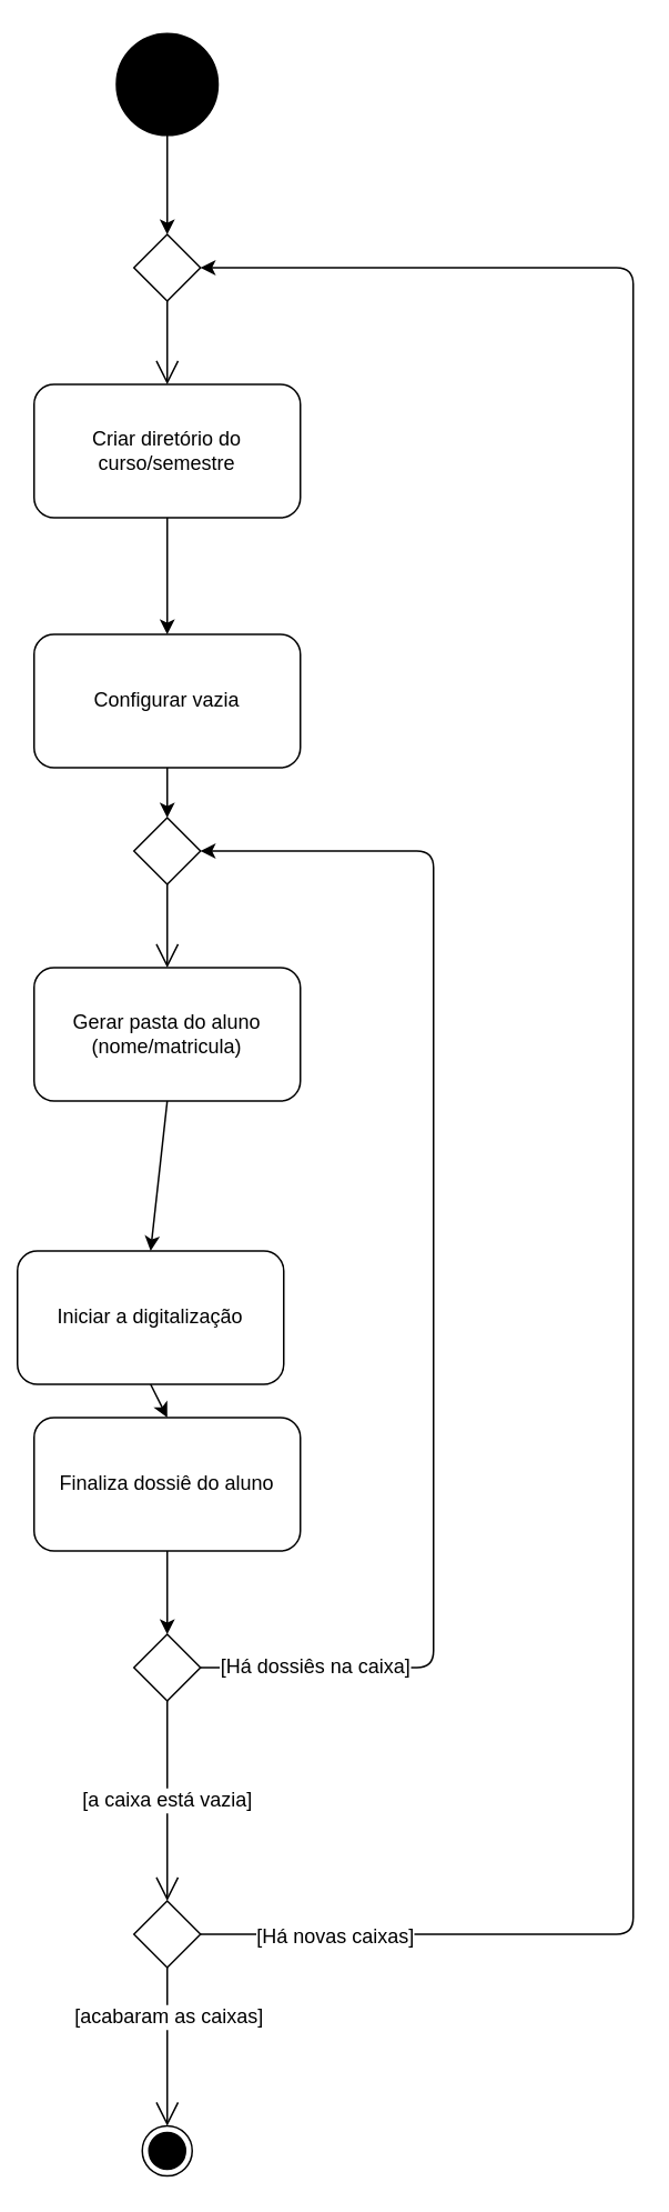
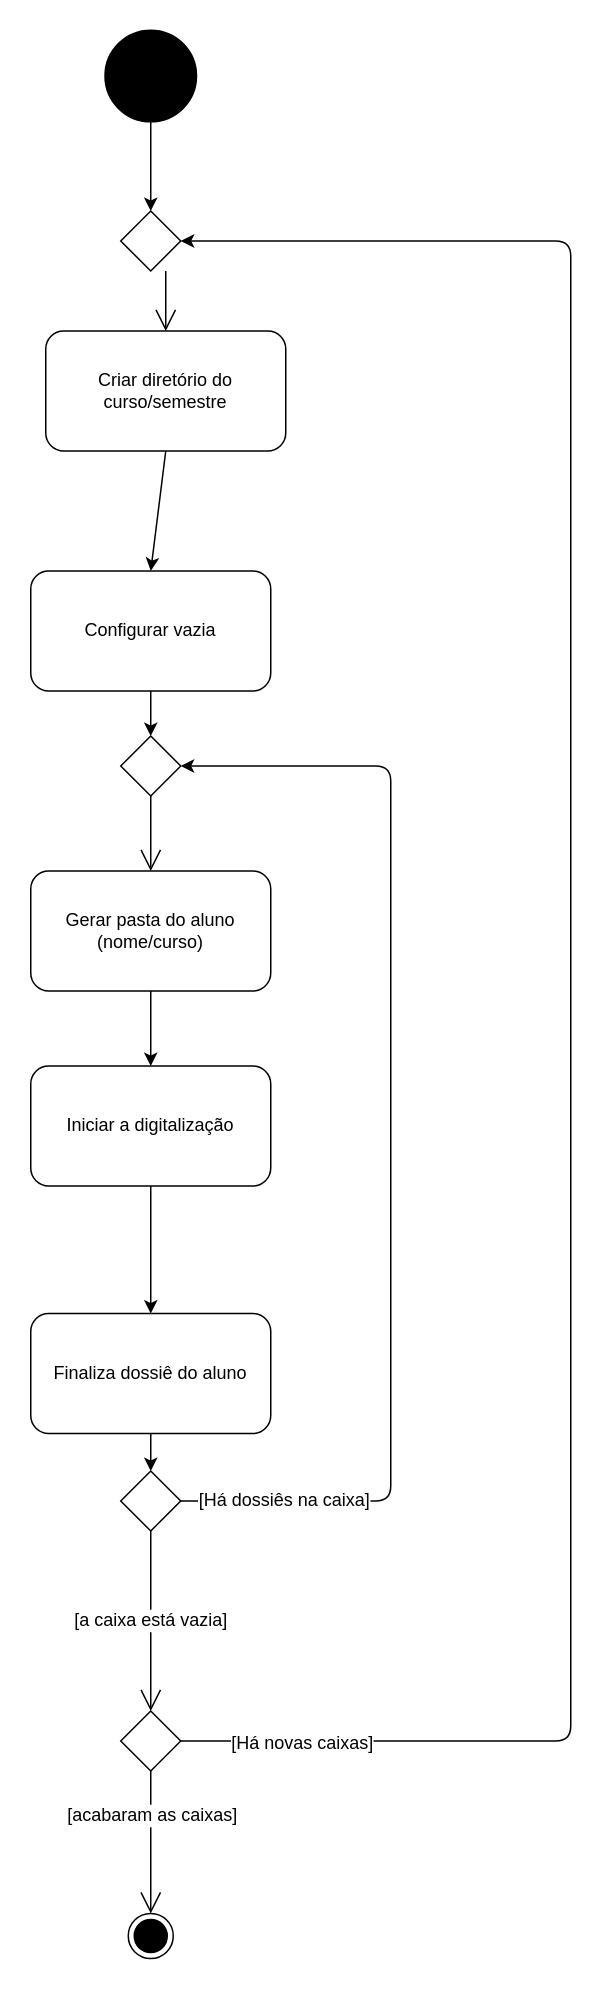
  <mxCell id="0" />
  <mxCell id="1" parent="0" />
  <mxCell id="2" value="" style="strokeWidth=2;html=1;shape=mxgraph.flowchart.start_2;whiteSpace=wrap;fillColor=#000000;" parent="1" vertex="1"><mxGeometry x="70" y="20" width="60" height="60" as="geometry" /></mxCell>
  <mxCell id="3" value="" style="endArrow=classic;html=1;exitX=0.5;exitY=1;exitDx=0;exitDy=0;exitPerimeter=0;entryX=0.5;entryY=0;entryDx=0;entryDy=0;" parent="1" source="2" target="5" edge="1"><mxGeometry width="50" height="50" relative="1" as="geometry"><mxPoint x="100" y="90" as="sourcePoint" /><mxPoint x="100" y="130" as="targetPoint" /></mxGeometry></mxCell>
- <mxCell id="4" value="Criar diretório do curso/semestre" style="shape=rect;html=1;rounded=1;whiteSpace=wrap;align=center;fillColor=#FFFFFF;" parent="1" vertex="1"><mxGeometry x="20" y="230" width="160" height="80" as="geometry" /></mxCell>
+ <mxCell id="4" value="Criar diretório do curso/semestre" style="shape=rect;html=1;rounded=1;whiteSpace=wrap;align=center;fillColor=#FFFFFF;" parent="1" vertex="1"><mxGeometry x="30" y="220" width="160" height="80" as="geometry" /></mxCell>
  <mxCell id="5" value="" style="shape=rhombus;html=1;verticalLabelPosition=top;verticalAlignment=bottom;fillColor=#FFFFFF;" parent="1" vertex="1"><mxGeometry x="80" y="140" width="40" height="40" as="geometry" /></mxCell>
  <mxCell id="6" value="" style="edgeStyle=elbowEdgeStyle;html=1;elbow=horizontal;align=right;verticalAlign=bottom;rounded=0;labelBackgroundColor=none;endArrow=open;endSize=12;entryX=0.5;entryY=0;entryDx=0;entryDy=0;entryPerimeter=0;" parent="1" source="5" target="4" edge="1"><mxGeometry relative="1" as="geometry"><mxPoint x="100" y="220" as="targetPoint" /></mxGeometry></mxCell>
  <mxCell id="7" value="Configurar vazia" style="shape=rect;html=1;rounded=1;whiteSpace=wrap;align=center;fillColor=#FFFFFF;" parent="1" vertex="1"><mxGeometry x="20" y="380" width="160" height="80" as="geometry" /></mxCell>
- <mxCell id="8" value="Gerar pasta do aluno (nome/matricula)" style="shape=rect;html=1;rounded=1;whiteSpace=wrap;align=center;fillColor=#FFFFFF;" parent="1" vertex="1"><mxGeometry x="20" y="580" width="160" height="80" as="geometry" /></mxCell>
- <mxCell id="9" value="Iniciar a digitalização" style="shape=rect;html=1;rounded=1;whiteSpace=wrap;align=center;fillColor=#FFFFFF;" parent="1" vertex="1"><mxGeometry x="10" y="750" width="160" height="80" as="geometry" /></mxCell>
- <mxCell id="10" value="Finaliza dossiê do aluno" style="shape=rect;html=1;rounded=1;whiteSpace=wrap;align=center;fillColor=#FFFFFF;" parent="1" vertex="1"><mxGeometry x="20" y="850" width="160" height="80" as="geometry" /></mxCell>
+ <mxCell id="8" value="Gerar pasta do aluno (nome/curso)" style="shape=rect;html=1;rounded=1;whiteSpace=wrap;align=center;fillColor=#FFFFFF;" parent="1" vertex="1"><mxGeometry x="20" y="580" width="160" height="80" as="geometry" /></mxCell>
+ <mxCell id="9" value="Iniciar a digitalização" style="shape=rect;html=1;rounded=1;whiteSpace=wrap;align=center;fillColor=#FFFFFF;" parent="1" vertex="1"><mxGeometry x="20" y="710" width="160" height="80" as="geometry" /></mxCell>
+ <mxCell id="10" value="Finaliza dossiê do aluno" style="shape=rect;html=1;rounded=1;whiteSpace=wrap;align=center;fillColor=#FFFFFF;" parent="1" vertex="1"><mxGeometry x="20" y="875" width="160" height="80" as="geometry" /></mxCell>
  <mxCell id="11" value="" style="shape=rhombus;html=1;verticalLabelPosition=top;verticalAlignment=bottom;fillColor=#FFFFFF;" parent="1" vertex="1"><mxGeometry x="80" y="490" width="40" height="40" as="geometry" /></mxCell>
  <mxCell id="12" value="" style="edgeStyle=elbowEdgeStyle;html=1;elbow=horizontal;align=right;verticalAlign=bottom;rounded=0;labelBackgroundColor=none;endArrow=open;endSize=12;entryX=0.5;entryY=0;entryDx=0;entryDy=0;" parent="1" source="11" target="8" edge="1"><mxGeometry relative="1" as="geometry"><mxPoint x="120" y="570" as="targetPoint" /><Array as="points"><mxPoint x="100" y="555" /></Array></mxGeometry></mxCell>
  <mxCell id="13" value="" style="shape=rhombus;html=1;verticalLabelPosition=top;verticalAlignment=bottom;fillColor=#FFFFFF;" parent="1" vertex="1"><mxGeometry x="80" y="980" width="40" height="40" as="geometry" /></mxCell>
  <mxCell id="14" value="" style="edgeStyle=elbowEdgeStyle;html=1;elbow=horizontal;align=right;verticalAlign=bottom;rounded=0;labelBackgroundColor=none;endArrow=open;endSize=12;entryX=0.5;entryY=0;entryDx=0;entryDy=0;" parent="1" source="13" target="18" edge="1"><mxGeometry relative="1" as="geometry"><mxPoint x="100" y="1100" as="targetPoint" /><Array as="points"><mxPoint x="100" y="1035" /></Array></mxGeometry></mxCell>
  <mxCell id="15" value="[a caixa está vazia]" style="text;html=1;resizable=0;points=[];align=center;verticalAlign=middle;labelBackgroundColor=#ffffff;" parent="14" vertex="1" connectable="0"><mxGeometry x="-0.025" y="-1" relative="1" as="geometry"><mxPoint as="offset" /></mxGeometry></mxCell>
  <mxCell id="16" value="" style="endArrow=classic;html=1;exitX=1;exitY=0.5;exitDx=0;exitDy=0;entryX=1;entryY=0.5;entryDx=0;entryDy=0;" parent="1" source="13" target="11" edge="1"><mxGeometry width="50" height="50" relative="1" as="geometry"><mxPoint x="220" y="990" as="sourcePoint" /><mxPoint x="260" y="490" as="targetPoint" /><Array as="points"><mxPoint x="260" y="1000" /><mxPoint x="260" y="510" /></Array></mxGeometry></mxCell>
  <mxCell id="17" value="[Há dossiês na caixa]" style="text;html=1;resizable=0;points=[];align=center;verticalAlign=middle;labelBackgroundColor=#ffffff;" parent="16" vertex="1" connectable="0"><mxGeometry x="-0.753" y="-1" relative="1" as="geometry"><mxPoint x="-27" y="-2" as="offset" /></mxGeometry></mxCell>
  <mxCell id="18" value="" style="shape=rhombus;html=1;verticalLabelPosition=top;verticalAlignment=bottom;fillColor=#FFFFFF;" parent="1" vertex="1"><mxGeometry x="80" y="1140" width="40" height="40" as="geometry" /></mxCell>
  <mxCell id="19" value="" style="edgeStyle=elbowEdgeStyle;html=1;elbow=horizontal;align=right;verticalAlign=bottom;rounded=0;labelBackgroundColor=none;endArrow=open;endSize=12;entryX=0.5;entryY=0;entryDx=0;entryDy=0;" parent="1" source="18" target="28" edge="1"><mxGeometry relative="1" as="geometry"><mxPoint x="100" y="1250" as="targetPoint" /><Array as="points"><mxPoint x="100" y="1210" /></Array></mxGeometry></mxCell>
  <mxCell id="20" value="[acabaram as caixas]" style="text;html=1;resizable=0;points=[];align=center;verticalAlign=middle;labelBackgroundColor=#ffffff;" parent="19" vertex="1" connectable="0"><mxGeometry x="-0.143" y="-12" relative="1" as="geometry"><mxPoint x="12" y="-12" as="offset" /></mxGeometry></mxCell>
  <mxCell id="21" value="" style="endArrow=classic;html=1;exitX=1;exitY=0.5;exitDx=0;exitDy=0;entryX=1;entryY=0.5;entryDx=0;entryDy=0;" parent="1" source="18" target="5" edge="1"><mxGeometry width="50" height="50" relative="1" as="geometry"><mxPoint x="160" y="1170" as="sourcePoint" /><mxPoint x="380" y="100" as="targetPoint" /><Array as="points"><mxPoint x="380" y="1160" /><mxPoint x="380" y="160" /></Array></mxGeometry></mxCell>
  <mxCell id="22" value="[Há novas caixas]" style="text;html=1;resizable=0;points=[];align=center;verticalAlign=middle;labelBackgroundColor=#ffffff;" parent="21" vertex="1" connectable="0"><mxGeometry x="-0.895" y="-1" relative="1" as="geometry"><mxPoint as="offset" /></mxGeometry></mxCell>
  <mxCell id="23" value="" style="endArrow=classic;html=1;exitX=0.5;exitY=1;exitDx=0;exitDy=0;entryX=0.5;entryY=0;entryDx=0;entryDy=0;" parent="1" source="10" target="13" edge="1"><mxGeometry width="50" height="50" relative="1" as="geometry"><mxPoint x="20" y="1310" as="sourcePoint" /><mxPoint x="70" y="1260" as="targetPoint" /></mxGeometry></mxCell>
  <mxCell id="24" value="" style="endArrow=classic;html=1;exitX=0.5;exitY=1;exitDx=0;exitDy=0;entryX=0.5;entryY=0;entryDx=0;entryDy=0;" parent="1" source="9" target="10" edge="1"><mxGeometry width="50" height="50" relative="1" as="geometry"><mxPoint x="20" y="1310" as="sourcePoint" /><mxPoint x="100" y="840" as="targetPoint" /><Array as="points" /></mxGeometry></mxCell>
  <mxCell id="25" value="" style="endArrow=classic;html=1;exitX=0.5;exitY=1;exitDx=0;exitDy=0;entryX=0.5;entryY=0;entryDx=0;entryDy=0;" parent="1" source="8" target="9" edge="1"><mxGeometry width="50" height="50" relative="1" as="geometry"><mxPoint x="110" y="800" as="sourcePoint" /><mxPoint x="100" y="700" as="targetPoint" /><Array as="points" /></mxGeometry></mxCell>
  <mxCell id="26" value="" style="endArrow=classic;html=1;exitX=0.5;exitY=1;exitDx=0;exitDy=0;entryX=0.5;entryY=0;entryDx=0;entryDy=0;" parent="1" source="7" target="11" edge="1"><mxGeometry width="50" height="50" relative="1" as="geometry"><mxPoint x="110" y="670" as="sourcePoint" /><mxPoint x="110" y="720" as="targetPoint" /><Array as="points" /></mxGeometry></mxCell>
  <mxCell id="27" value="" style="endArrow=classic;html=1;exitX=0.5;exitY=1;exitDx=0;exitDy=0;entryX=0.5;entryY=0;entryDx=0;entryDy=0;" parent="1" source="4" target="7" edge="1"><mxGeometry width="50" height="50" relative="1" as="geometry"><mxPoint x="110" y="470" as="sourcePoint" /><mxPoint x="110" y="500" as="targetPoint" /><Array as="points" /></mxGeometry></mxCell>
  <mxCell id="28" value="" style="ellipse;html=1;shape=endState;fillColor=#000000;strokeColor=#000000;" parent="1" vertex="1"><mxGeometry x="85" y="1275" width="30" height="30" as="geometry" /></mxCell>
